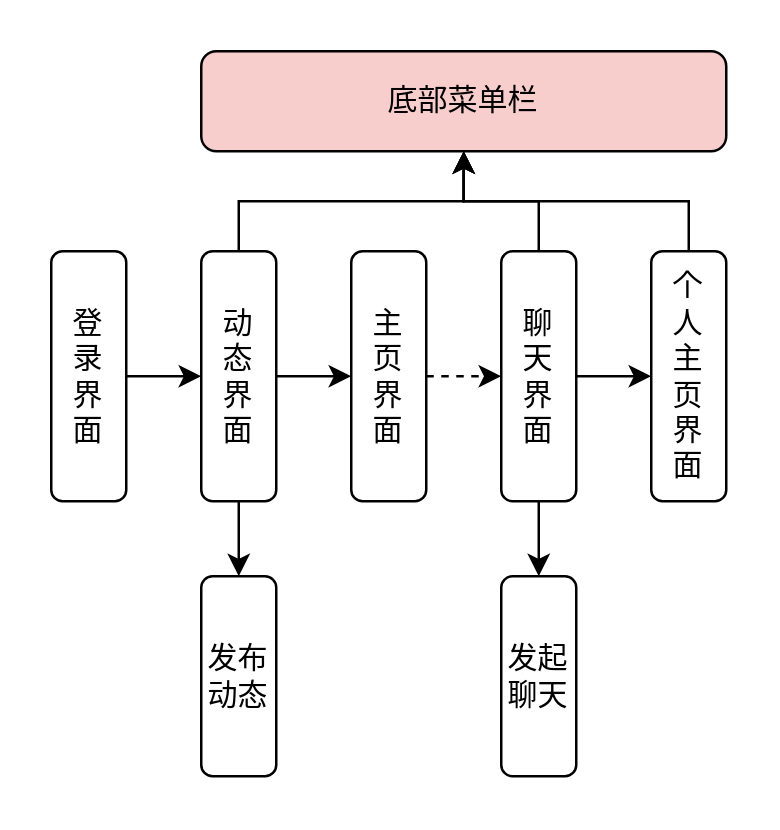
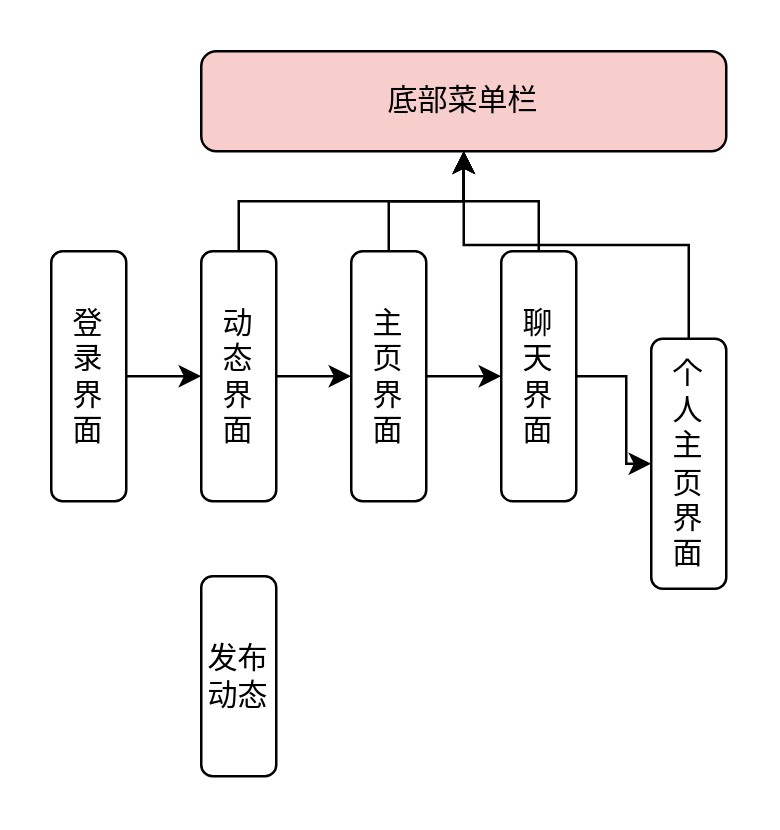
  <mxCell id="0" />
  <mxCell id="1" parent="0" />
  <mxCell id="2" value="底部菜单栏" style="rounded=1;whiteSpace=wrap;html=1;fillColor=#f8cecc;" vertex="1" parent="1"><mxGeometry x="80" y="20" width="210" height="40" as="geometry" /></mxCell>
  <mxCell id="3" style="edgeStyle=orthogonalEdgeStyle;rounded=0;orthogonalLoop=1;jettySize=auto;html=1;exitX=1;exitY=0.5;exitDx=0;exitDy=0;entryX=0;entryY=0.5;entryDx=0;entryDy=0;" edge="1" parent="1" source="4" target="8"><mxGeometry relative="1" as="geometry" /></mxCell>
  <mxCell id="4" value="登&lt;br&gt;录&lt;br&gt;界&lt;br&gt;面" style="rounded=1;whiteSpace=wrap;html=1;" vertex="1" parent="1"><mxGeometry x="20" y="100" width="30" height="100" as="geometry" /></mxCell>
  <mxCell id="5" style="edgeStyle=orthogonalEdgeStyle;rounded=0;orthogonalLoop=1;jettySize=auto;html=1;exitX=1;exitY=0.5;exitDx=0;exitDy=0;entryX=0;entryY=0.5;entryDx=0;entryDy=0;" edge="1" parent="1" source="8" target="11"><mxGeometry relative="1" as="geometry" /></mxCell>
- <mxCell id="6" style="edgeStyle=orthogonalEdgeStyle;rounded=0;orthogonalLoop=1;jettySize=auto;html=1;exitX=0.5;exitY=1;exitDx=0;exitDy=0;entryX=0.5;entryY=0;entryDx=0;entryDy=0;" edge="1" parent="1" source="8" target="18"><mxGeometry relative="1" as="geometry" /></mxCell>
  <mxCell id="7" style="edgeStyle=orthogonalEdgeStyle;rounded=0;orthogonalLoop=1;jettySize=auto;html=1;exitX=0.5;exitY=0;exitDx=0;exitDy=0;entryX=0.5;entryY=1;entryDx=0;entryDy=0;" edge="1" parent="1" source="8" target="2"><mxGeometry relative="1" as="geometry" /></mxCell>
  <mxCell id="8" value="动&lt;br&gt;态&lt;br&gt;界&lt;br&gt;面" style="rounded=1;whiteSpace=wrap;html=1;" vertex="1" parent="1"><mxGeometry x="80" y="100" width="30" height="100" as="geometry" /></mxCell>
- <mxCell id="9" style="edgeStyle=orthogonalEdgeStyle;rounded=0;orthogonalLoop=1;jettySize=auto;html=1;exitX=1;exitY=0.5;exitDx=0;exitDy=0;entryX=0;entryY=0.5;entryDx=0;entryDy=0;dashed=1;" edge="1" parent="1" source="11" target="15"><mxGeometry relative="1" as="geometry" /></mxCell>
+ <mxCell id="9" style="edgeStyle=orthogonalEdgeStyle;rounded=0;orthogonalLoop=1;jettySize=auto;html=1;exitX=1;exitY=0.5;exitDx=0;exitDy=0;entryX=0;entryY=0.5;entryDx=0;entryDy=0;" edge="1" parent="1" source="11" target="15"><mxGeometry relative="1" as="geometry" /></mxCell>
+ <mxCell id="10" style="edgeStyle=orthogonalEdgeStyle;rounded=0;orthogonalLoop=1;jettySize=auto;html=1;exitX=0.5;exitY=0;exitDx=0;exitDy=0;entryX=0.5;entryY=1;entryDx=0;entryDy=0;" edge="1" parent="1" source="11" target="2"><mxGeometry relative="1" as="geometry" /></mxCell>
  <mxCell id="11" value="主&lt;br&gt;页&lt;br&gt;界&lt;br&gt;面" style="rounded=1;whiteSpace=wrap;html=1;" vertex="1" parent="1"><mxGeometry x="140" y="100" width="30" height="100" as="geometry" /></mxCell>
  <mxCell id="12" style="edgeStyle=orthogonalEdgeStyle;rounded=0;orthogonalLoop=1;jettySize=auto;html=1;exitX=1;exitY=0.5;exitDx=0;exitDy=0;entryX=0;entryY=0.5;entryDx=0;entryDy=0;" edge="1" parent="1" source="15" target="17"><mxGeometry relative="1" as="geometry" /></mxCell>
- <mxCell id="13" style="edgeStyle=orthogonalEdgeStyle;rounded=0;orthogonalLoop=1;jettySize=auto;html=1;exitX=0.5;exitY=1;exitDx=0;exitDy=0;entryX=0.5;entryY=0;entryDx=0;entryDy=0;" edge="1" parent="1" source="15" target="19"><mxGeometry relative="1" as="geometry" /></mxCell>
  <mxCell id="14" style="edgeStyle=orthogonalEdgeStyle;rounded=0;orthogonalLoop=1;jettySize=auto;html=1;exitX=0.5;exitY=0;exitDx=0;exitDy=0;entryX=0.5;entryY=1;entryDx=0;entryDy=0;" edge="1" parent="1" source="15" target="2"><mxGeometry relative="1" as="geometry" /></mxCell>
  <mxCell id="15" value="聊&lt;br&gt;天&lt;br&gt;界&lt;br&gt;面" style="rounded=1;whiteSpace=wrap;html=1;" vertex="1" parent="1"><mxGeometry x="200" y="100" width="30" height="100" as="geometry" /></mxCell>
  <mxCell id="16" style="edgeStyle=orthogonalEdgeStyle;rounded=0;orthogonalLoop=1;jettySize=auto;html=1;exitX=0.5;exitY=0;exitDx=0;exitDy=0;entryX=0.5;entryY=1;entryDx=0;entryDy=0;" edge="1" parent="1" source="17" target="2"><mxGeometry relative="1" as="geometry" /></mxCell>
- <mxCell id="17" value="个&lt;br&gt;人&lt;br&gt;主&lt;br&gt;页&lt;br&gt;界&lt;br&gt;面" style="rounded=1;whiteSpace=wrap;html=1;" vertex="1" parent="1"><mxGeometry x="260" y="100" width="30" height="100" as="geometry" /></mxCell>
+ <mxCell id="17" value="个&lt;br&gt;人&lt;br&gt;主&lt;br&gt;页&lt;br&gt;界&lt;br&gt;面" style="rounded=1;whiteSpace=wrap;html=1;" vertex="1" parent="1"><mxGeometry x="260" y="135" width="30" height="100" as="geometry" /></mxCell>
  <mxCell id="18" value="发布动态" style="rounded=1;whiteSpace=wrap;html=1;" vertex="1" parent="1"><mxGeometry x="80" y="230" width="30" height="80" as="geometry" /></mxCell>
- <mxCell id="19" value="发起聊天" style="rounded=1;whiteSpace=wrap;html=1;" vertex="1" parent="1"><mxGeometry x="200" y="230" width="30" height="80" as="geometry" /></mxCell>
